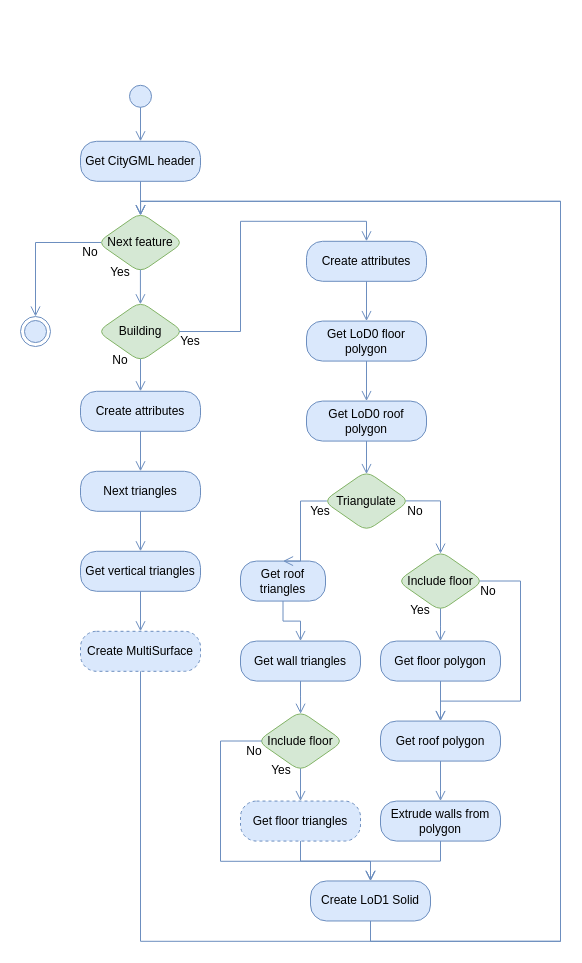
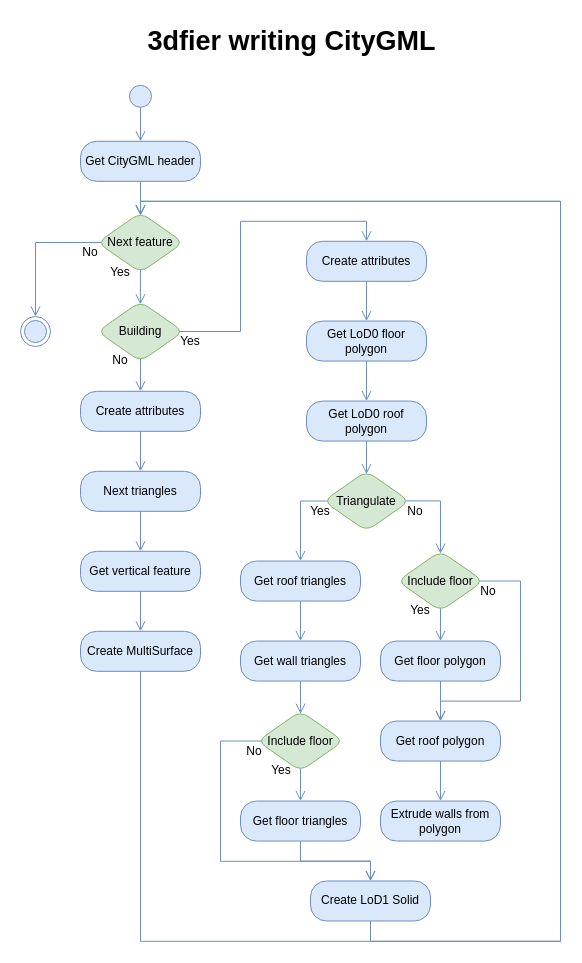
  <mxCell id="0" />
  <mxCell id="1" parent="0" />
  <mxCell id="2" value="Next feature" style="rhombus;whiteSpace=wrap;html=1;fillColor=#d5e8d4;strokeColor=#82b366;rounded=1;shadow=0;strokeWidth=1;perimeterSpacing=0;" parent="1" vertex="1"><mxGeometry x="97" y="212.05" width="86" height="60" as="geometry" /></mxCell>
  <mxCell id="3" value="No" style="text;html=1;strokeColor=none;fillColor=none;align=center;verticalAlign=middle;whiteSpace=wrap;rounded=0;" parent="1" vertex="1"><mxGeometry x="69.71" y="242.05" width="40" height="20" as="geometry" /></mxCell>
  <mxCell id="4" value="Yes" style="text;html=1;strokeColor=none;fillColor=none;align=center;verticalAlign=middle;whiteSpace=wrap;rounded=0;" parent="1" vertex="1"><mxGeometry x="99.52" y="262.05" width="40" height="20" as="geometry" /></mxCell>
  <mxCell id="5" value="Create attributes" style="rounded=1;whiteSpace=wrap;html=1;arcSize=40;fillColor=#dae8fc;strokeColor=#6c8ebf;shadow=0;" parent="1" vertex="1"><mxGeometry x="80" y="390.8" width="120" height="40" as="geometry" /></mxCell>
  <mxCell id="6" value="" style="edgeStyle=orthogonalEdgeStyle;html=1;verticalAlign=bottom;endArrow=open;endSize=8;strokeColor=#6c8ebf;fillColor=#dae8fc;shadow=0;rounded=0;entryX=0.5;entryY=0;entryDx=0;entryDy=0;exitX=0.5;exitY=1;exitDx=0;exitDy=0;" parent="1" source="5" target="31" edge="1"><mxGeometry relative="1" as="geometry"><mxPoint x="134.65" y="467.8" as="targetPoint" /><mxPoint x="134.65" y="427.8" as="sourcePoint" /><Array as="points" /></mxGeometry></mxCell>
  <mxCell id="7" value="" style="edgeStyle=orthogonalEdgeStyle;html=1;verticalAlign=bottom;endArrow=open;endSize=8;strokeColor=#6c8ebf;fillColor=#dae8fc;shadow=0;rounded=0;entryX=0.5;entryY=0;entryDx=0;entryDy=0;exitX=0.5;exitY=0.954;exitDx=0;exitDy=0;exitPerimeter=0;" parent="1" source="12" target="5" edge="1"><mxGeometry relative="1" as="geometry"><mxPoint x="134.65" y="388.03" as="targetPoint" /><mxPoint x="144.65" y="357.03" as="sourcePoint" /><Array as="points" /></mxGeometry></mxCell>
  <mxCell id="8" value="" style="edgeStyle=orthogonalEdgeStyle;html=1;verticalAlign=bottom;endArrow=open;endSize=8;strokeColor=#6c8ebf;fillColor=#dae8fc;shadow=0;exitX=0.5;exitY=0.861;exitDx=0;exitDy=0;rounded=0;exitPerimeter=0;entryX=0.5;entryY=0;entryDx=0;entryDy=0;" parent="1" source="38" target="9" edge="1"><mxGeometry relative="1" as="geometry"><mxPoint x="134.857" y="143.291" as="targetPoint" /><mxPoint x="140" y="108.4" as="sourcePoint" /></mxGeometry></mxCell>
  <mxCell id="9" value="Get CityGML header" style="rounded=1;whiteSpace=wrap;html=1;arcSize=40;fillColor=#dae8fc;strokeColor=#6c8ebf;shadow=0;" parent="1" vertex="1"><mxGeometry x="80" y="140.8" width="120" height="40" as="geometry" /></mxCell>
  <mxCell id="10" value="" style="edgeStyle=orthogonalEdgeStyle;html=1;verticalAlign=bottom;endArrow=open;endSize=8;strokeColor=#6c8ebf;fillColor=#dae8fc;shadow=0;rounded=0;exitX=0.5;exitY=1;exitDx=0;exitDy=0;entryX=0.5;entryY=0.049;entryDx=0;entryDy=0;entryPerimeter=0;" parent="1" source="9" target="2" edge="1"><mxGeometry relative="1" as="geometry"><mxPoint x="134.65" y="214.82" as="targetPoint" /><mxPoint x="134.65" y="152.3" as="sourcePoint" /><Array as="points" /></mxGeometry></mxCell>
  <mxCell id="11" value="" style="edgeStyle=orthogonalEdgeStyle;html=1;verticalAlign=bottom;endArrow=open;endSize=8;strokeColor=#6c8ebf;fillColor=#dae8fc;shadow=0;rounded=0;exitX=0.042;exitY=0.499;exitDx=0;exitDy=0;exitPerimeter=0;entryX=0.5;entryY=0;entryDx=0;entryDy=0;" parent="1" source="2" target="37" edge="1"><mxGeometry relative="1" as="geometry"><mxPoint x="0" y="320.8" as="targetPoint" /><mxPoint x="174.038" y="323.05" as="sourcePoint" /><Array as="points"><mxPoint x="35" y="241.8" /></Array></mxGeometry></mxCell>
  <mxCell id="12" value="Building" style="rhombus;whiteSpace=wrap;html=1;fillColor=#d5e8d4;strokeColor=#82b366;rounded=1;shadow=0;strokeWidth=1;perimeterSpacing=0;" parent="1" vertex="1"><mxGeometry x="97" y="301.03" width="86" height="60" as="geometry" /></mxCell>
  <mxCell id="13" value="No" style="text;html=1;strokeColor=none;fillColor=none;align=center;verticalAlign=middle;whiteSpace=wrap;rounded=0;" parent="1" vertex="1"><mxGeometry x="99.67" y="350.03" width="40" height="20" as="geometry" /></mxCell>
  <mxCell id="14" value="Yes" style="text;html=1;strokeColor=none;fillColor=none;align=center;verticalAlign=middle;whiteSpace=wrap;rounded=0;" parent="1" vertex="1"><mxGeometry x="169.65" y="331.03" width="40" height="20" as="geometry" /></mxCell>
  <mxCell id="15" value="" style="edgeStyle=orthogonalEdgeStyle;html=1;verticalAlign=bottom;endArrow=open;endSize=8;strokeColor=#6c8ebf;fillColor=#dae8fc;shadow=0;rounded=0;entryX=0.5;entryY=0;entryDx=0;entryDy=0;exitX=0.5;exitY=0.952;exitDx=0;exitDy=0;exitPerimeter=0;" parent="1" source="16" target="19" edge="1"><mxGeometry relative="1" as="geometry"><mxPoint x="304.71" y="971.57" as="targetPoint" /><mxPoint x="304.796" y="860.35" as="sourcePoint" /><Array as="points" /></mxGeometry></mxCell>
  <mxCell id="16" value="Include floor" style="rhombus;whiteSpace=wrap;html=1;fillColor=#d5e8d4;strokeColor=#82b366;rounded=1;shadow=0;strokeWidth=1;perimeterSpacing=0;" parent="1" vertex="1"><mxGeometry x="257" y="710.57" width="86" height="60" as="geometry" /></mxCell>
  <mxCell id="17" value="No" style="text;html=1;strokeColor=none;fillColor=none;align=center;verticalAlign=middle;whiteSpace=wrap;rounded=0;" parent="1" vertex="1"><mxGeometry x="234" y="740.57" width="40" height="20" as="geometry" /></mxCell>
  <mxCell id="18" value="Yes" style="text;html=1;strokeColor=none;fillColor=none;align=center;verticalAlign=middle;whiteSpace=wrap;rounded=0;" parent="1" vertex="1"><mxGeometry x="260.71" y="759.57" width="40" height="20" as="geometry" /></mxCell>
- <mxCell id="19" value="Get floor triangles" style="rounded=1;whiteSpace=wrap;html=1;arcSize=40;fillColor=#dae8fc;strokeColor=#6c8ebf;shadow=0;dashed=1;" parent="1" vertex="1"><mxGeometry x="240" y="800.57" width="120" height="40" as="geometry" /></mxCell>
+ <mxCell id="19" value="Get floor triangles" style="rounded=1;whiteSpace=wrap;html=1;arcSize=40;fillColor=#dae8fc;strokeColor=#6c8ebf;shadow=0;" parent="1" vertex="1"><mxGeometry x="240" y="800.57" width="120" height="40" as="geometry" /></mxCell>
  <mxCell id="20" value="" style="edgeStyle=orthogonalEdgeStyle;html=1;verticalAlign=bottom;endArrow=open;endSize=8;strokeColor=#6c8ebf;fillColor=#dae8fc;shadow=0;rounded=0;exitX=0.5;exitY=1;exitDx=0;exitDy=0;entryX=0.5;entryY=0;entryDx=0;entryDy=0;" parent="1" source="19" target="26" edge="1"><mxGeometry relative="1" as="geometry"><mxPoint x="214.71" y="150.57" as="targetPoint" /><mxPoint x="304.71" y="610.57" as="sourcePoint" /><Array as="points"><mxPoint x="300" y="860.57" /><mxPoint x="370" y="860.57" /></Array></mxGeometry></mxCell>
  <mxCell id="21" value="" style="edgeStyle=orthogonalEdgeStyle;html=1;verticalAlign=bottom;endArrow=open;endSize=8;strokeColor=#6c8ebf;fillColor=#dae8fc;shadow=0;rounded=0;exitX=0.95;exitY=0.5;exitDx=0;exitDy=0;exitPerimeter=0;entryX=0.5;entryY=0;entryDx=0;entryDy=0;" parent="1" source="12" target="29" edge="1"><mxGeometry relative="1" as="geometry"><mxPoint x="294.71" y="300.8" as="targetPoint" /><mxPoint x="194.65" y="431.05" as="sourcePoint" /><Array as="points"><mxPoint x="240" y="330.8" /><mxPoint x="240" y="220.8" /><mxPoint x="366" y="220.8" /></Array></mxGeometry></mxCell>
- <mxCell id="22" value="Get roof triangles" style="rounded=1;whiteSpace=wrap;html=1;arcSize=40;fillColor=#dae8fc;strokeColor=#6c8ebf;shadow=0;" parent="1" vertex="1"><mxGeometry x="240" y="560.57" width="85" height="40" as="geometry" /></mxCell>
+ <mxCell id="22" value="Get roof triangles" style="rounded=1;whiteSpace=wrap;html=1;arcSize=40;fillColor=#dae8fc;strokeColor=#6c8ebf;shadow=0;" parent="1" vertex="1"><mxGeometry x="240" y="560.57" width="120" height="40" as="geometry" /></mxCell>
  <mxCell id="23" value="" style="edgeStyle=orthogonalEdgeStyle;html=1;verticalAlign=bottom;endArrow=open;endSize=8;strokeColor=#6c8ebf;fillColor=#dae8fc;shadow=0;rounded=0;entryX=0.5;entryY=0;entryDx=0;entryDy=0;exitX=0.5;exitY=1;exitDx=0;exitDy=0;" parent="1" source="22" target="24" edge="1"><mxGeometry relative="1" as="geometry"><mxPoint x="304.71" y="640.57" as="targetPoint" /><mxPoint x="304.71" y="600.57" as="sourcePoint" /><Array as="points" /></mxGeometry></mxCell>
  <mxCell id="24" value="Get wall triangles" style="rounded=1;whiteSpace=wrap;html=1;arcSize=40;fillColor=#dae8fc;strokeColor=#6c8ebf;shadow=0;" parent="1" vertex="1"><mxGeometry x="240" y="640.57" width="120" height="40" as="geometry" /></mxCell>
  <mxCell id="25" value="" style="edgeStyle=orthogonalEdgeStyle;html=1;verticalAlign=bottom;endArrow=open;endSize=8;strokeColor=#6c8ebf;fillColor=#dae8fc;shadow=0;rounded=0;entryX=0.501;entryY=0.045;entryDx=0;entryDy=0;exitX=0.5;exitY=1;exitDx=0;exitDy=0;entryPerimeter=0;" parent="1" source="24" target="16" edge="1"><mxGeometry relative="1" as="geometry"><mxPoint x="300" y="723.57" as="targetPoint" /><mxPoint x="304.71" y="680.57" as="sourcePoint" /><Array as="points" /></mxGeometry></mxCell>
  <mxCell id="26" value="Create LoD1 Solid" style="rounded=1;whiteSpace=wrap;html=1;arcSize=40;fillColor=#dae8fc;strokeColor=#6c8ebf;shadow=0;" parent="1" vertex="1"><mxGeometry x="310" y="880.47" width="120" height="40" as="geometry" /></mxCell>
  <mxCell id="27" value="" style="edgeStyle=orthogonalEdgeStyle;html=1;verticalAlign=bottom;endArrow=open;endSize=8;strokeColor=#6c8ebf;fillColor=#dae8fc;shadow=0;rounded=0;exitX=0.5;exitY=1;exitDx=0;exitDy=0;entryX=0.5;entryY=0.046;entryDx=0;entryDy=0;entryPerimeter=0;" parent="1" source="26" target="2" edge="1"><mxGeometry relative="1" as="geometry"><mxPoint x="180" y="210.8" as="targetPoint" /><mxPoint x="294.71" y="917.55" as="sourcePoint" /><Array as="points"><mxPoint x="370" y="940.8" /><mxPoint x="560" y="940.8" /><mxPoint x="560" y="200.8" /><mxPoint x="140" y="200.8" /></Array></mxGeometry></mxCell>
  <mxCell id="28" value="" style="edgeStyle=orthogonalEdgeStyle;html=1;verticalAlign=bottom;endArrow=open;endSize=8;strokeColor=#6c8ebf;fillColor=#dae8fc;shadow=0;rounded=0;entryX=0.499;entryY=0.046;entryDx=0;entryDy=0;exitX=0.499;exitY=0.951;exitDx=0;exitDy=0;exitPerimeter=0;entryPerimeter=0;" parent="1" source="2" target="12" edge="1"><mxGeometry relative="1" as="geometry"><mxPoint x="-200.41" y="512.3" as="targetPoint" /><mxPoint x="144.65" y="272.05" as="sourcePoint" /></mxGeometry></mxCell>
  <mxCell id="29" value="Create attributes" style="rounded=1;whiteSpace=wrap;html=1;arcSize=40;fillColor=#dae8fc;strokeColor=#6c8ebf;shadow=0;" parent="1" vertex="1"><mxGeometry x="306" y="240.8" width="120" height="40" as="geometry" /></mxCell>
  <mxCell id="30" value="" style="edgeStyle=orthogonalEdgeStyle;html=1;verticalAlign=bottom;endArrow=open;endSize=8;strokeColor=#6c8ebf;fillColor=#dae8fc;shadow=0;exitX=0.5;exitY=1;exitDx=0;exitDy=0;rounded=0;entryX=0.5;entryY=0;entryDx=0;entryDy=0;" parent="1" source="29" target="40" edge="1"><mxGeometry relative="1" as="geometry"><mxPoint x="370.71" y="317.57" as="targetPoint" /><mxPoint x="500.71" y="235.52" as="sourcePoint" /></mxGeometry></mxCell>
  <mxCell id="31" value="Next triangles" style="rounded=1;whiteSpace=wrap;html=1;arcSize=40;fillColor=#dae8fc;strokeColor=#6c8ebf;shadow=0;" parent="1" vertex="1"><mxGeometry x="80" y="470.8" width="120" height="40" as="geometry" /></mxCell>
  <mxCell id="32" value="" style="edgeStyle=orthogonalEdgeStyle;html=1;verticalAlign=bottom;endArrow=open;endSize=8;strokeColor=#6c8ebf;fillColor=#dae8fc;shadow=0;rounded=0;entryX=0.5;entryY=0;entryDx=0;entryDy=0;exitX=0.5;exitY=1;exitDx=0;exitDy=0;" parent="1" source="31" target="33" edge="1"><mxGeometry relative="1" as="geometry"><mxPoint x="134.65" y="547.8" as="targetPoint" /><mxPoint x="134.65" y="507.8" as="sourcePoint" /><Array as="points" /></mxGeometry></mxCell>
- <mxCell id="33" value="Get vertical triangles" style="rounded=1;whiteSpace=wrap;html=1;arcSize=40;fillColor=#dae8fc;strokeColor=#6c8ebf;shadow=0;" parent="1" vertex="1"><mxGeometry x="80" y="550.8" width="120" height="40" as="geometry" /></mxCell>
+ <mxCell id="33" value="Get vertical feature" style="rounded=1;whiteSpace=wrap;html=1;arcSize=40;fillColor=#dae8fc;strokeColor=#6c8ebf;shadow=0;" parent="1" vertex="1"><mxGeometry x="80" y="550.8" width="120" height="40" as="geometry" /></mxCell>
  <mxCell id="34" value="" style="edgeStyle=orthogonalEdgeStyle;html=1;verticalAlign=bottom;endArrow=open;endSize=8;strokeColor=#6c8ebf;fillColor=#dae8fc;shadow=0;rounded=0;entryX=0.5;entryY=0;entryDx=0;entryDy=0;exitX=0.5;exitY=1;exitDx=0;exitDy=0;" parent="1" source="33" target="35" edge="1"><mxGeometry relative="1" as="geometry"><mxPoint x="134.65" y="627.55" as="targetPoint" /><mxPoint x="134.65" y="587.55" as="sourcePoint" /><Array as="points" /></mxGeometry></mxCell>
- <mxCell id="35" value="Create MultiSurface" style="rounded=1;whiteSpace=wrap;html=1;arcSize=40;fillColor=#dae8fc;strokeColor=#6c8ebf;shadow=0;dashed=1;" parent="1" vertex="1"><mxGeometry x="80" y="630.8" width="120" height="40" as="geometry" /></mxCell>
+ <mxCell id="35" value="Create MultiSurface" style="rounded=1;whiteSpace=wrap;html=1;arcSize=40;fillColor=#dae8fc;strokeColor=#6c8ebf;shadow=0;" parent="1" vertex="1"><mxGeometry x="80" y="630.8" width="120" height="40" as="geometry" /></mxCell>
  <mxCell id="36" value="" style="edgeStyle=orthogonalEdgeStyle;html=1;verticalAlign=bottom;endArrow=open;endSize=8;strokeColor=#6c8ebf;fillColor=#dae8fc;shadow=0;rounded=0;exitX=0.5;exitY=1;exitDx=0;exitDy=0;entryX=0.501;entryY=0.044;entryDx=0;entryDy=0;entryPerimeter=0;" parent="1" source="35" target="2" edge="1"><mxGeometry relative="1" as="geometry"><mxPoint x="454.71" y="250.8" as="targetPoint" /><mxPoint x="134.65" y="667.8" as="sourcePoint" /><Array as="points"><mxPoint x="140" y="940.8" /><mxPoint x="560" y="940.8" /><mxPoint x="560" y="200.8" /><mxPoint x="140" y="200.8" /></Array></mxGeometry></mxCell>
  <mxCell id="37" value="" style="ellipse;html=1;shape=endState;fillColor=#dae8fc;strokeColor=#6c8ebf;rounded=1;shadow=0;" parent="1" vertex="1"><mxGeometry x="20" y="316.03" width="30" height="30" as="geometry" /></mxCell>
  <mxCell id="38" value="" style="ellipse;html=1;shape=startState;fillColor=#dae8fc;strokeColor=#6c8ebf;shadow=0;" parent="1" vertex="1"><mxGeometry x="125" y="80.8" width="30" height="30" as="geometry" /></mxCell>
  <mxCell id="39" value="" style="edgeStyle=orthogonalEdgeStyle;html=1;verticalAlign=bottom;endArrow=open;endSize=8;strokeColor=#6c8ebf;fillColor=#dae8fc;shadow=0;rounded=0;exitX=0.049;exitY=0.499;exitDx=0;exitDy=0;exitPerimeter=0;entryX=0.5;entryY=0;entryDx=0;entryDy=0;" parent="1" source="16" target="26" edge="1"><mxGeometry relative="1" as="geometry"><mxPoint x="280" y="882.8" as="targetPoint" /><mxPoint x="340" y="630.8" as="sourcePoint" /><Array as="points"><mxPoint x="220" y="740.8" /><mxPoint x="220" y="860.8" /><mxPoint x="370" y="860.8" /></Array></mxGeometry></mxCell>
  <mxCell id="40" value="Get LoD0 floor polygon" style="rounded=1;whiteSpace=wrap;html=1;arcSize=40;fillColor=#dae8fc;strokeColor=#6c8ebf;shadow=0;" parent="1" vertex="1"><mxGeometry x="306" y="320.57" width="120" height="40" as="geometry" /></mxCell>
  <mxCell id="41" value="" style="edgeStyle=orthogonalEdgeStyle;html=1;verticalAlign=bottom;endArrow=open;endSize=8;strokeColor=#6c8ebf;fillColor=#dae8fc;shadow=0;rounded=0;entryX=0.5;entryY=0;entryDx=0;entryDy=0;exitX=0.5;exitY=1;exitDx=0;exitDy=0;" parent="1" source="40" target="42" edge="1"><mxGeometry relative="1" as="geometry"><mxPoint x="366" y="400.57" as="targetPoint" /><mxPoint x="360.65" y="357.57" as="sourcePoint" /><Array as="points" /></mxGeometry></mxCell>
  <mxCell id="42" value="Get LoD0 roof polygon" style="rounded=1;whiteSpace=wrap;html=1;arcSize=40;fillColor=#dae8fc;strokeColor=#6c8ebf;shadow=0;" parent="1" vertex="1"><mxGeometry x="306" y="400.57" width="120" height="40" as="geometry" /></mxCell>
  <mxCell id="43" value="" style="edgeStyle=orthogonalEdgeStyle;html=1;verticalAlign=bottom;endArrow=open;endSize=8;strokeColor=#6c8ebf;fillColor=#dae8fc;shadow=0;rounded=0;exitX=0.5;exitY=1;exitDx=0;exitDy=0;entryX=0.5;entryY=0.05;entryDx=0;entryDy=0;entryPerimeter=0;" parent="1" source="42" target="44" edge="1"><mxGeometry relative="1" as="geometry"><mxPoint x="366" y="480.57" as="targetPoint" /><mxPoint x="360.65" y="437.57" as="sourcePoint" /><Array as="points" /></mxGeometry></mxCell>
  <mxCell id="44" value="Triangulate" style="rhombus;whiteSpace=wrap;html=1;fillColor=#d5e8d4;strokeColor=#82b366;rounded=1;shadow=0;strokeWidth=1;perimeterSpacing=0;" parent="1" vertex="1"><mxGeometry x="323" y="470.57" width="86" height="60" as="geometry" /></mxCell>
  <mxCell id="45" value="No" style="text;html=1;strokeColor=none;fillColor=none;align=center;verticalAlign=middle;whiteSpace=wrap;rounded=0;" parent="1" vertex="1"><mxGeometry x="395" y="500.57" width="40" height="20" as="geometry" /></mxCell>
  <mxCell id="46" value="Yes" style="text;html=1;strokeColor=none;fillColor=none;align=center;verticalAlign=middle;whiteSpace=wrap;rounded=0;" parent="1" vertex="1"><mxGeometry x="300" y="500.57" width="40" height="20" as="geometry" /></mxCell>
  <mxCell id="47" value="" style="edgeStyle=orthogonalEdgeStyle;html=1;verticalAlign=bottom;endArrow=open;endSize=8;strokeColor=#6c8ebf;fillColor=#dae8fc;shadow=0;rounded=0;exitX=0.039;exitY=0.499;exitDx=0;exitDy=0;entryX=0.5;entryY=0;entryDx=0;entryDy=0;exitPerimeter=0;" parent="1" source="44" target="22" edge="1"><mxGeometry relative="1" as="geometry"><mxPoint x="299.94" y="563.46" as="targetPoint" /><mxPoint x="299.94" y="530.46" as="sourcePoint" /><Array as="points"><mxPoint x="300" y="500.57" /></Array></mxGeometry></mxCell>
  <mxCell id="48" value="" style="edgeStyle=orthogonalEdgeStyle;html=1;verticalAlign=bottom;endArrow=open;endSize=8;strokeColor=#6c8ebf;fillColor=#dae8fc;shadow=0;rounded=0;entryX=0.5;entryY=0.043;entryDx=0;entryDy=0;exitX=0.958;exitY=0.497;exitDx=0;exitDy=0;exitPerimeter=0;entryPerimeter=0;" parent="1" source="44" target="50" edge="1"><mxGeometry relative="1" as="geometry"><mxPoint x="440" y="560.57" as="targetPoint" /><mxPoint x="444.71" y="600.57" as="sourcePoint" /><Array as="points"><mxPoint x="440" y="500.57" /></Array></mxGeometry></mxCell>
  <mxCell id="49" value="" style="edgeStyle=orthogonalEdgeStyle;html=1;verticalAlign=bottom;endArrow=open;endSize=8;strokeColor=#6c8ebf;fillColor=#dae8fc;shadow=0;rounded=0;entryX=0.5;entryY=0;entryDx=0;entryDy=0;exitX=0.5;exitY=0.952;exitDx=0;exitDy=0;exitPerimeter=0;" parent="1" source="50" edge="1"><mxGeometry relative="1" as="geometry"><mxPoint x="440" y="640.57" as="targetPoint" /><mxPoint x="444.796" y="700.35" as="sourcePoint" /><Array as="points" /></mxGeometry></mxCell>
  <mxCell id="50" value="Include floor" style="rhombus;whiteSpace=wrap;html=1;fillColor=#d5e8d4;strokeColor=#82b366;rounded=1;shadow=0;strokeWidth=1;perimeterSpacing=0;" parent="1" vertex="1"><mxGeometry x="397" y="550.57" width="86" height="60" as="geometry" /></mxCell>
  <mxCell id="51" value="No" style="text;html=1;strokeColor=none;fillColor=none;align=center;verticalAlign=middle;whiteSpace=wrap;rounded=0;" parent="1" vertex="1"><mxGeometry x="468" y="580.57" width="40" height="20" as="geometry" /></mxCell>
  <mxCell id="52" value="Yes" style="text;html=1;strokeColor=none;fillColor=none;align=center;verticalAlign=middle;whiteSpace=wrap;rounded=0;" parent="1" vertex="1"><mxGeometry x="399.71" y="599.57" width="40" height="20" as="geometry" /></mxCell>
  <mxCell id="53" value="Get floor polygon" style="rounded=1;whiteSpace=wrap;html=1;arcSize=40;fillColor=#dae8fc;strokeColor=#6c8ebf;shadow=0;" parent="1" vertex="1"><mxGeometry x="380" y="640.57" width="120" height="40" as="geometry" /></mxCell>
  <mxCell id="54" value="" style="edgeStyle=orthogonalEdgeStyle;html=1;verticalAlign=bottom;endArrow=open;endSize=8;strokeColor=#6c8ebf;fillColor=#dae8fc;shadow=0;rounded=0;exitX=0.5;exitY=1;exitDx=0;exitDy=0;entryX=0.5;entryY=0;entryDx=0;entryDy=0;" parent="1" source="53" edge="1"><mxGeometry relative="1" as="geometry"><mxPoint x="440" y="720.57" as="targetPoint" /><mxPoint x="444.71" y="450.57" as="sourcePoint" /><Array as="points"><mxPoint x="440" y="710.57" /><mxPoint x="440" y="710.57" /></Array></mxGeometry></mxCell>
  <mxCell id="55" value="Get roof polygon" style="rounded=1;whiteSpace=wrap;html=1;arcSize=40;fillColor=#dae8fc;strokeColor=#6c8ebf;shadow=0;" parent="1" vertex="1"><mxGeometry x="380" y="720.57" width="120" height="40" as="geometry" /></mxCell>
  <mxCell id="56" value="" style="edgeStyle=orthogonalEdgeStyle;html=1;verticalAlign=bottom;endArrow=open;endSize=8;strokeColor=#6c8ebf;fillColor=#dae8fc;shadow=0;rounded=0;exitX=0.5;exitY=1;exitDx=0;exitDy=0;entryX=0.5;entryY=0;entryDx=0;entryDy=0;" parent="1" source="55" edge="1"><mxGeometry relative="1" as="geometry"><mxPoint x="440" y="800.57" as="targetPoint" /><mxPoint x="444.71" y="530.57" as="sourcePoint" /><Array as="points"><mxPoint x="440" y="790.57" /><mxPoint x="440" y="790.57" /></Array></mxGeometry></mxCell>
  <mxCell id="57" value="Extrude walls from polygon" style="rounded=1;whiteSpace=wrap;html=1;arcSize=40;fillColor=#dae8fc;strokeColor=#6c8ebf;shadow=0;" parent="1" vertex="1"><mxGeometry x="380" y="800.57" width="120" height="40" as="geometry" /></mxCell>
- <mxCell id="58" value="" style="edgeStyle=orthogonalEdgeStyle;html=1;verticalAlign=bottom;endArrow=open;endSize=8;strokeColor=#6c8ebf;fillColor=#dae8fc;shadow=0;rounded=0;exitX=0.5;exitY=1;exitDx=0;exitDy=0;entryX=0.5;entryY=0;entryDx=0;entryDy=0;" parent="1" source="57" target="26" edge="1"><mxGeometry relative="1" as="geometry"><mxPoint x="440" y="880.57" as="targetPoint" /><mxPoint x="444.71" y="610.57" as="sourcePoint" /><Array as="points"><mxPoint x="440" y="860.57" /><mxPoint x="370" y="860.57" /></Array></mxGeometry></mxCell>
  <mxCell id="59" value="" style="edgeStyle=orthogonalEdgeStyle;html=1;verticalAlign=bottom;endArrow=open;endSize=8;strokeColor=#6c8ebf;fillColor=#dae8fc;shadow=0;rounded=0;entryX=0.5;entryY=0;entryDx=0;entryDy=0;exitX=0.956;exitY=0.499;exitDx=0;exitDy=0;exitPerimeter=0;" parent="1" source="50" target="55" edge="1"><mxGeometry relative="1" as="geometry"><mxPoint x="450" y="650.57" as="targetPoint" /><mxPoint x="450" y="617.69" as="sourcePoint" /><Array as="points"><mxPoint x="520" y="580.57" /><mxPoint x="520" y="700.57" /><mxPoint x="440" y="700.57" /></Array></mxGeometry></mxCell>
+ <mxCell id="60" value="3dfier writing CityGML" style="text;strokeColor=none;fillColor=none;html=1;fontSize=27;fontStyle=1;verticalAlign=middle;align=center;rounded=0;shadow=0;" vertex="1" parent="1"><mxGeometry x="131.4" y="20.8" width="319" height="40" as="geometry" /></mxCell>
